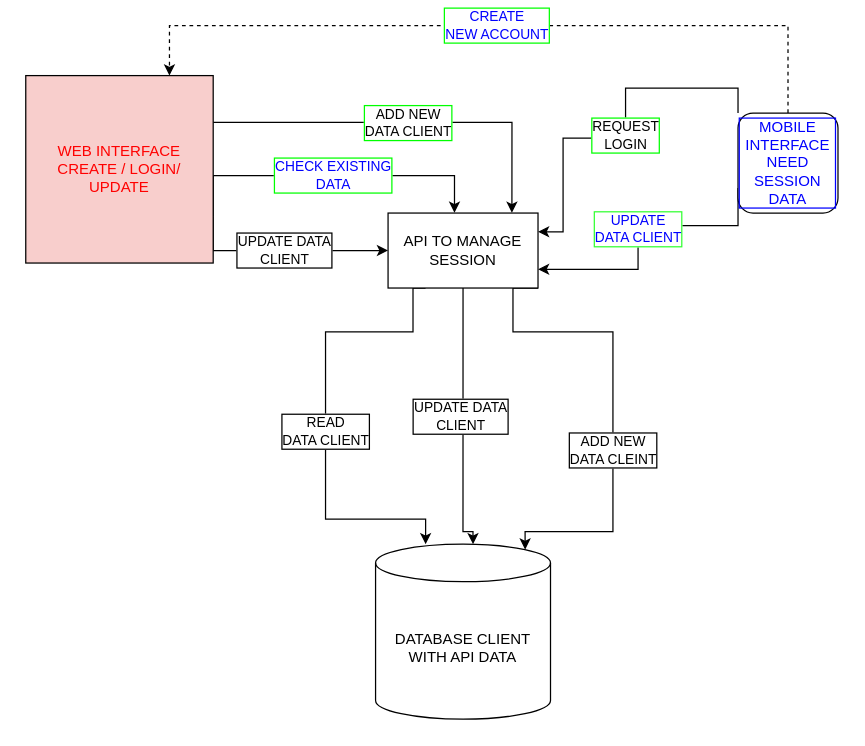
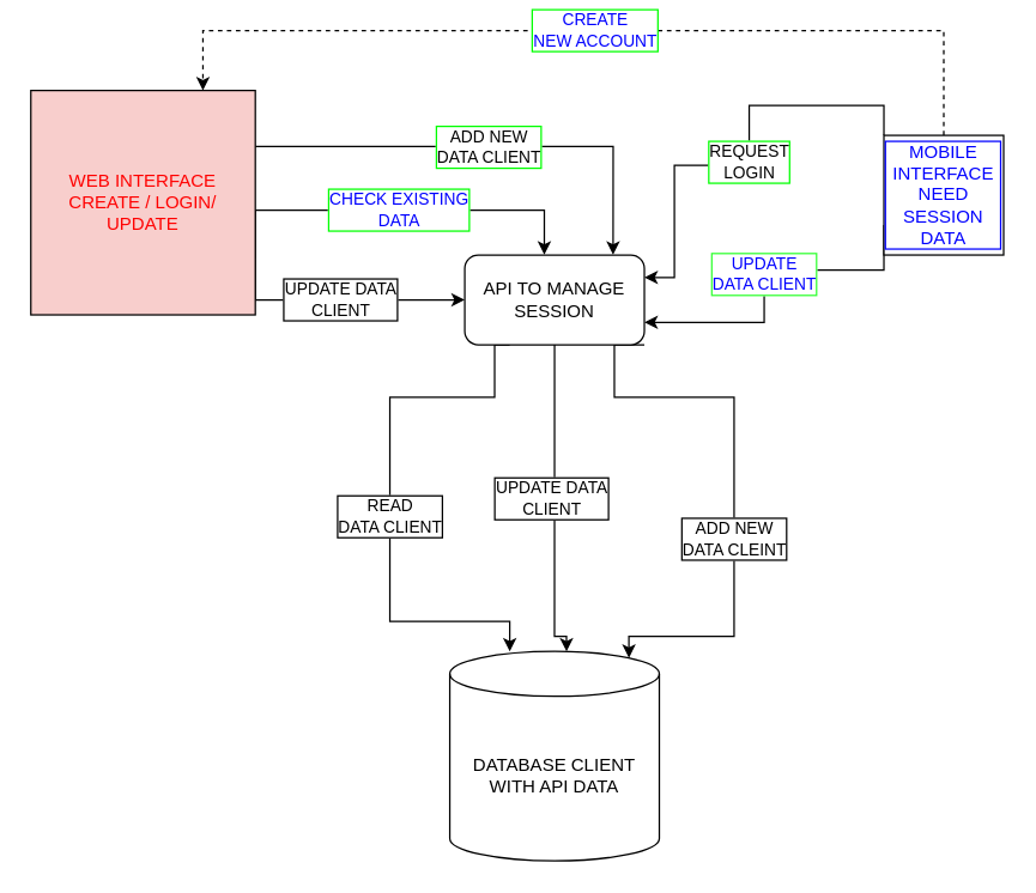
  <mxCell id="0" />
  <mxCell id="1" parent="0" />
  <mxCell id="2" value="&lt;div&gt;DATABASE CLIENT &lt;br&gt;&lt;/div&gt;WITH API DATA" style="shape=cylinder3;whiteSpace=wrap;html=1;boundedLbl=1;backgroundOutline=1;size=15;" vertex="1" parent="1"><mxGeometry x="299.94" y="435" width="140" height="140" as="geometry" /></mxCell>
  <mxCell id="3" value="&lt;div&gt;REQUEST &lt;br&gt;&lt;/div&gt;&lt;div&gt;LOGIN&lt;br&gt;&lt;/div&gt;" style="edgeStyle=orthogonalEdgeStyle;rounded=0;orthogonalLoop=1;jettySize=auto;html=1;exitX=0;exitY=0;exitDx=0;exitDy=0;labelBorderColor=#00FF00;entryX=1;entryY=0.25;entryDx=0;entryDy=0;" edge="1" parent="1" source="6" target="10"><mxGeometry relative="1" as="geometry"><mxPoint x="450" y="120" as="targetPoint" /><Array as="points"><mxPoint x="590" y="70" /><mxPoint x="500" y="70" /><mxPoint x="500" y="110" /><mxPoint x="450" y="110" /><mxPoint x="450" y="185" /></Array></mxGeometry></mxCell>
  <mxCell id="4" value="&lt;div&gt;CREATE&lt;/div&gt;&lt;div&gt;NEW ACCOUNT&lt;/div&gt;" style="edgeStyle=orthogonalEdgeStyle;rounded=0;orthogonalLoop=1;jettySize=auto;html=1;exitX=0.5;exitY=0;exitDx=0;exitDy=0;fontColor=#0000FF;labelBorderColor=#00FF00;dashed=1;" edge="1" parent="1" source="6" target="14"><mxGeometry relative="1" as="geometry"><Array as="points"><mxPoint x="630" y="20" /><mxPoint x="135" y="20" /></Array></mxGeometry></mxCell>
  <mxCell id="5" value="&lt;div&gt;UPDATE&lt;/div&gt;&lt;div&gt;DATA CLIENT&lt;br&gt;&lt;/div&gt;" style="edgeStyle=orthogonalEdgeStyle;rounded=0;orthogonalLoop=1;jettySize=auto;html=1;exitX=0;exitY=0.75;exitDx=0;exitDy=0;entryX=1;entryY=0.75;entryDx=0;entryDy=0;fontColor=#0000FF;labelBorderColor=#33FF33;" edge="1" parent="1" source="6" target="10"><mxGeometry relative="1" as="geometry"><Array as="points"><mxPoint x="590" y="180" /><mxPoint x="510" y="180" /><mxPoint x="510" y="215" /></Array></mxGeometry></mxCell>
- <mxCell id="6" value="MOBILE INTERFACE NEED SESSION DATA" style="whiteSpace=wrap;html=1;aspect=fixed;fontColor=#0000FF;labelBorderColor=#0000FF;rounded=1;" vertex="1" parent="1"><mxGeometry x="590" y="90" width="80" height="80" as="geometry" /></mxCell>
+ <mxCell id="6" value="MOBILE INTERFACE NEED SESSION DATA" style="whiteSpace=wrap;html=1;aspect=fixed;fontColor=#0000FF;labelBorderColor=#0000FF;" vertex="1" parent="1"><mxGeometry x="590" y="90" width="80" height="80" as="geometry" /></mxCell>
  <mxCell id="7" value="&lt;div&gt;UPDATE DATA &lt;br&gt;&lt;/div&gt;&lt;div&gt;CLIENT&lt;/div&gt;" style="edgeStyle=orthogonalEdgeStyle;rounded=0;orthogonalLoop=1;jettySize=auto;html=1;exitX=0.5;exitY=1;exitDx=0;exitDy=0;labelBorderColor=#000000;entryX=0.557;entryY=0;entryDx=0;entryDy=0;entryPerimeter=0;" edge="1" parent="1" source="10" target="2"><mxGeometry x="-0.032" y="-2" relative="1" as="geometry"><mxPoint x="369.94" y="425" as="targetPoint" /><Array as="points"><mxPoint x="369.94" y="425" /><mxPoint x="377.94" y="425" /></Array><mxPoint as="offset" /></mxGeometry></mxCell>
  <mxCell id="8" value="&lt;div&gt;READ&lt;/div&gt;&lt;div&gt;DATA CLIENT&lt;br&gt;&lt;/div&gt;" style="edgeStyle=orthogonalEdgeStyle;rounded=0;orthogonalLoop=1;jettySize=auto;html=1;exitX=0.25;exitY=1;exitDx=0;exitDy=0;entryX=0.286;entryY=0;entryDx=0;entryDy=0;entryPerimeter=0;labelBorderColor=#000000;" edge="1" parent="1" source="10" target="2"><mxGeometry x="0.069" relative="1" as="geometry"><mxPoint x="339.94" y="415" as="targetPoint" /><Array as="points"><mxPoint x="329.94" y="230" /><mxPoint x="329.94" y="265" /><mxPoint x="259.94" y="265" /><mxPoint x="259.94" y="415" /><mxPoint x="339.94" y="415" /></Array><mxPoint as="offset" /></mxGeometry></mxCell>
  <mxCell id="9" value="&lt;div&gt;ADD NEW&lt;/div&gt;&lt;div&gt;DATA CLEINT&lt;br&gt;&lt;/div&gt;" style="edgeStyle=orthogonalEdgeStyle;rounded=0;orthogonalLoop=1;jettySize=auto;html=1;exitX=1;exitY=1;exitDx=0;exitDy=0;labelBorderColor=#000000;entryX=0.855;entryY=0;entryDx=0;entryDy=4.35;entryPerimeter=0;" edge="1" parent="1" source="10" target="2"><mxGeometry x="0.211" relative="1" as="geometry"><mxPoint x="429.94" y="425" as="targetPoint" /><Array as="points"><mxPoint x="409.94" y="230" /><mxPoint x="409.94" y="265" /><mxPoint x="489.94" y="265" /><mxPoint x="489.94" y="425" /><mxPoint x="419.94" y="425" /></Array><mxPoint as="offset" /></mxGeometry></mxCell>
- <mxCell id="10" value="API TO MANAGE SESSION" style="whiteSpace=wrap;html=1;rounded=0;" vertex="1" parent="1"><mxGeometry x="309.94" y="170" width="120" height="60" as="geometry" /></mxCell>
+ <mxCell id="10" value="API TO MANAGE SESSION" style="rounded=1;whiteSpace=wrap;html=1;" vertex="1" parent="1"><mxGeometry x="309.94" y="170" width="120" height="60" as="geometry" /></mxCell>
  <mxCell id="11" value="&lt;div&gt;ADD NEW&lt;/div&gt;&lt;div&gt;DATA CLIENT&lt;br&gt;&lt;/div&gt;" style="edgeStyle=orthogonalEdgeStyle;rounded=0;orthogonalLoop=1;jettySize=auto;html=1;exitX=1;exitY=0.25;exitDx=0;exitDy=0;entryX=0.826;entryY=-0.003;entryDx=0;entryDy=0;entryPerimeter=0;labelBorderColor=#00FF00;" edge="1" parent="1" source="14" target="10"><mxGeometry relative="1" as="geometry"><mxPoint x="410" y="98" as="targetPoint" /></mxGeometry></mxCell>
  <mxCell id="12" value="&lt;div&gt;CHECK EXISTING&lt;/div&gt;&lt;div&gt;DATA&lt;br&gt;&lt;/div&gt;" style="edgeStyle=orthogonalEdgeStyle;rounded=0;orthogonalLoop=1;jettySize=auto;html=1;exitX=1;exitY=0.75;exitDx=0;exitDy=0;entryX=0.443;entryY=-0.003;entryDx=0;entryDy=0;fontColor=#0000FF;entryPerimeter=0;labelBorderColor=#00FF00;" edge="1" parent="1" source="14" target="10"><mxGeometry relative="1" as="geometry"><Array as="points"><mxPoint x="170" y="140" /><mxPoint x="363" y="140" /></Array></mxGeometry></mxCell>
  <mxCell id="13" value="&lt;div&gt;UPDATE DATA&lt;/div&gt;&lt;div&gt;CLIENT&lt;br&gt;&lt;/div&gt;" style="edgeStyle=orthogonalEdgeStyle;rounded=0;orthogonalLoop=1;jettySize=auto;html=1;exitX=1;exitY=0.75;exitDx=0;exitDy=0;entryX=0;entryY=0.5;entryDx=0;entryDy=0;labelBorderColor=#000000;" edge="1" parent="1" source="14" target="10"><mxGeometry relative="1" as="geometry"><Array as="points"><mxPoint x="170" y="200" /></Array></mxGeometry></mxCell>
  <mxCell id="14" value="&lt;div&gt;WEB INTERFACE&lt;/div&gt;&lt;div&gt;CREATE / LOGIN/ UPDATE&lt;br&gt;&lt;/div&gt;" style="whiteSpace=wrap;html=1;aspect=fixed;fontColor=#FF0000;fillColor=#f8cecc;" vertex="1" parent="1"><mxGeometry x="20" y="60" width="150" height="150" as="geometry" /></mxCell>
